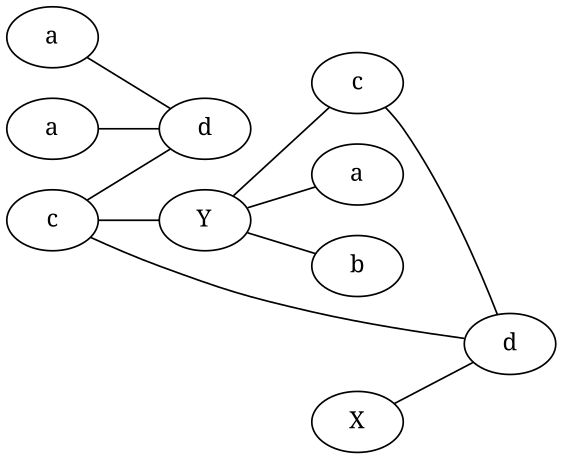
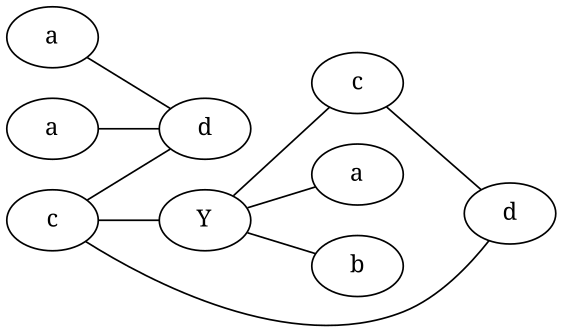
  graph {
    fontname="Noto Serif"
    rankdir=LR
    node [fontname="Noto Serif"]
    edge [fontname="Noto Serif"]
    n1 [label=a]
    n2 [label=d]
    n3 [label=a]
    n4 [label=c]
    n5 [label=Y]
    n6 [label=d]
    n7 [label=c]
    n8 [label=a]
    n9 [label=b]
-   n10 [label=X]
    n1 -- n2
    n3 -- n2
    n4 -- n2
    n4 -- n5
    n4 -- n6
    n5 -- n7
    n5 -- n8
    n5 -- n9
    n7 -- n6
-   n10 -- n6
  }
